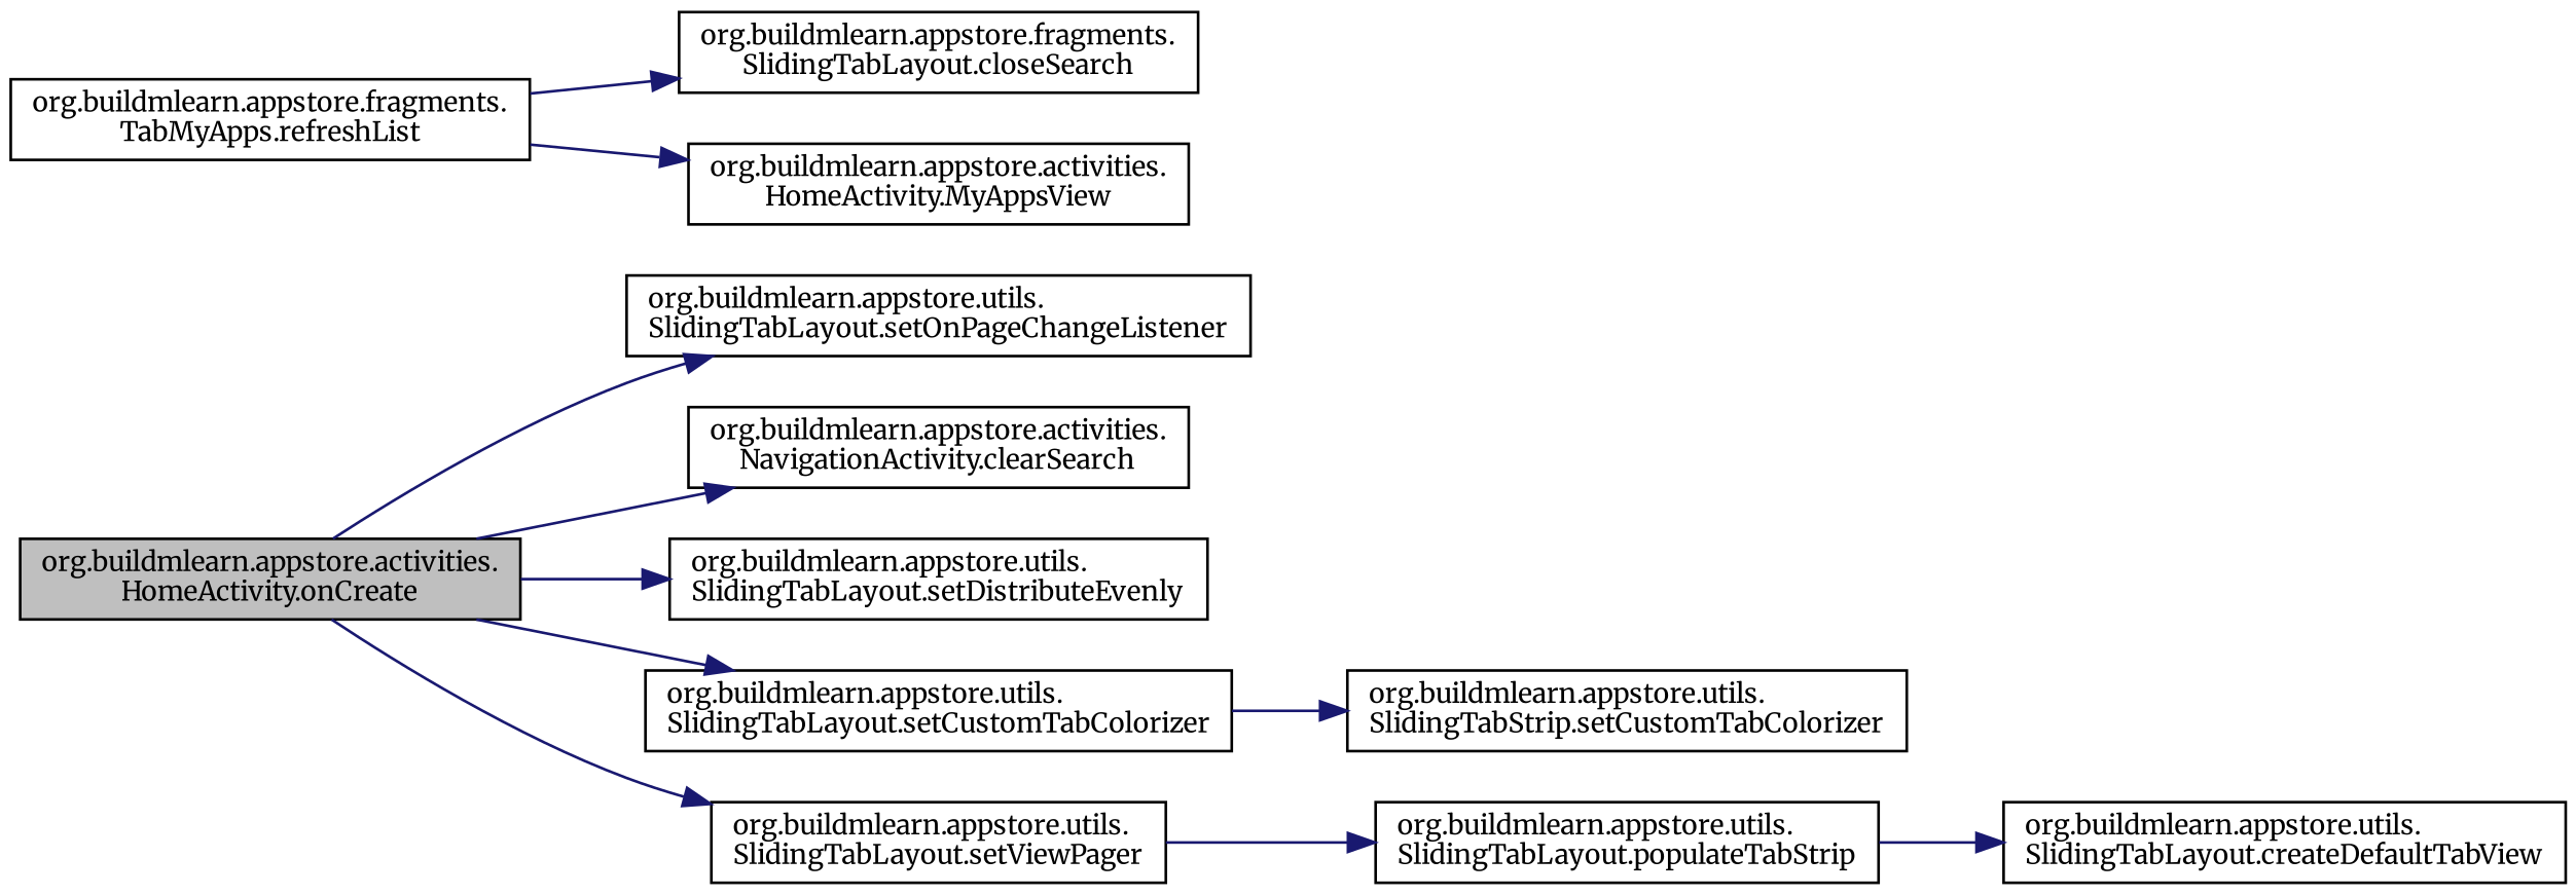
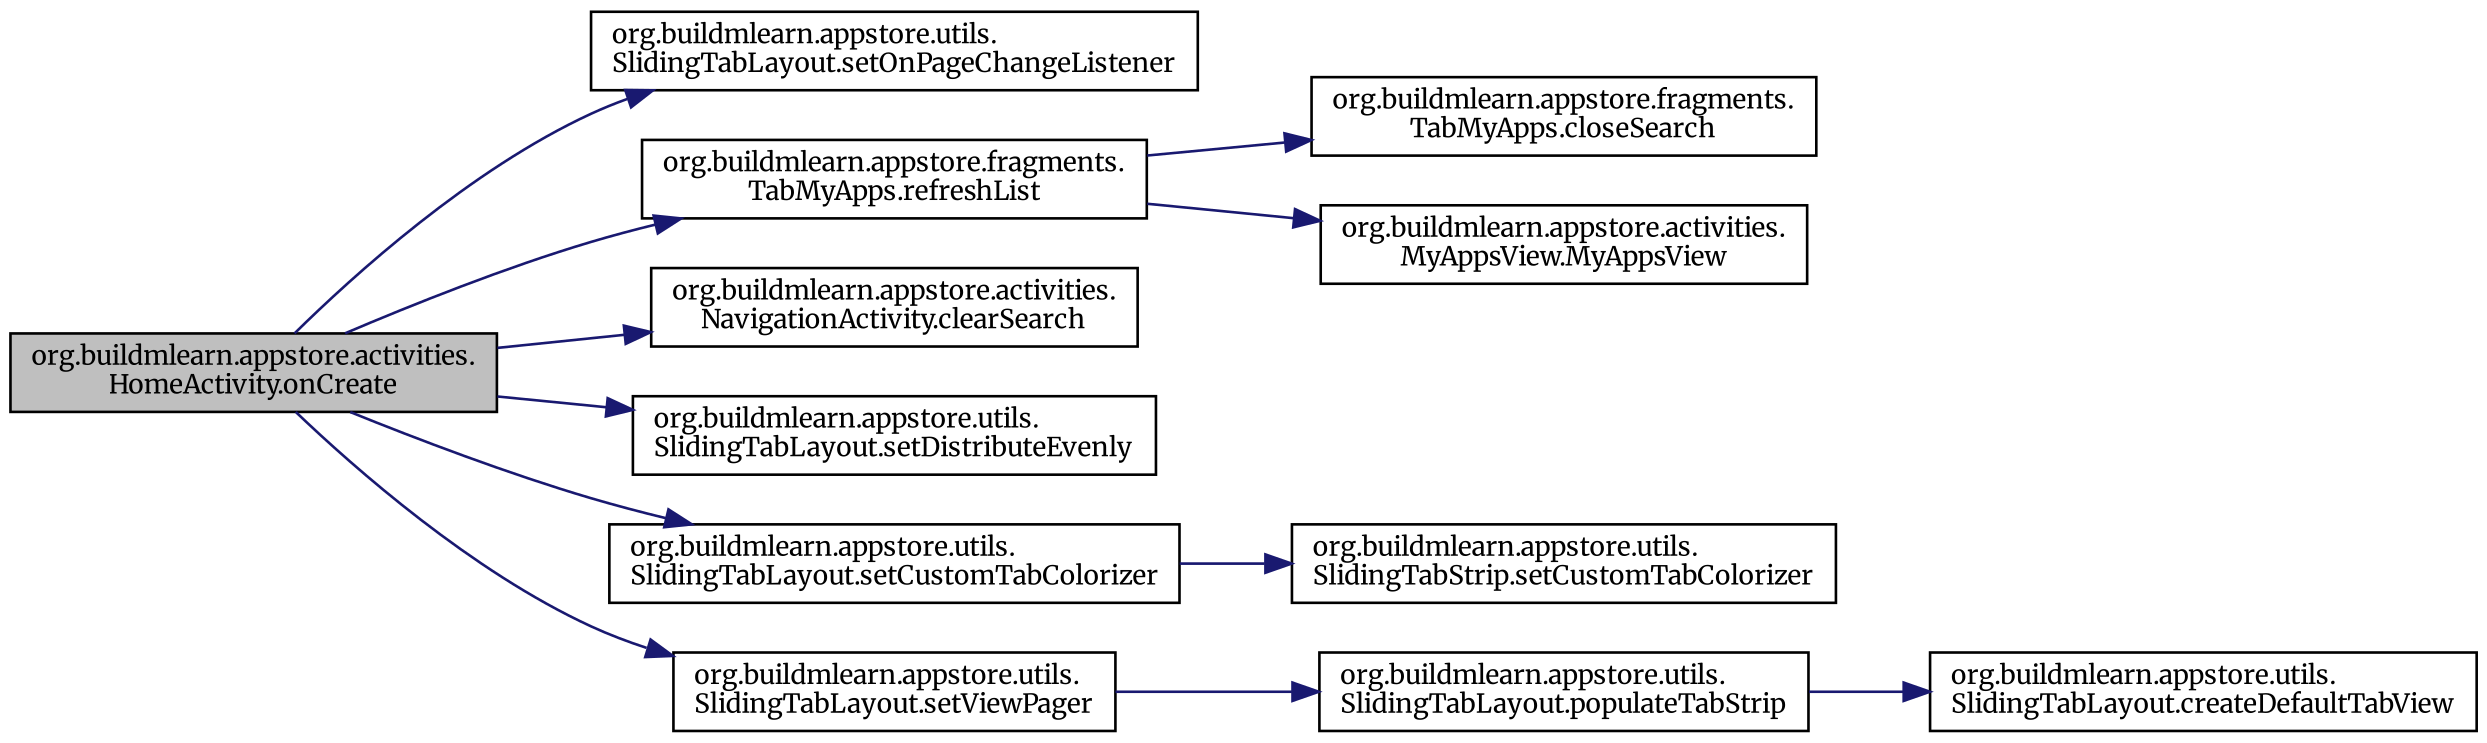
  digraph {
    fontname=Merriweather
    rankdir=LR
    node [color=black fontname=Merriweather fontsize=10 shape=record]
    edge [color=midnightblue fontname=Merriweather fontsize=10 labelfontname=Helvetica labelfontsize=10 style=solid]
    n1 [fillcolor=grey75 fontcolor=black height=0.2 label="org.buildmlearn.appstore.activities.\lHomeActivity.onCreate" style=filled width=0.4]
    n2 [height=0.2 label="org.buildmlearn.appstore.utils.\lSlidingTabLayout.setOnPageChangeListener" width=0.4]
    n3 [height=0.2 label="org.buildmlearn.appstore.fragments.\lTabMyApps.refreshList" width=0.4]
    n4 [height=0.2 label="org.buildmlearn.appstore.activities.\lNavigationActivity.clearSearch" width=0.4]
    n5 [height=0.2 label="org.buildmlearn.appstore.utils.\lSlidingTabLayout.setDistributeEvenly" width=0.4]
    n6 [height=0.2 label="org.buildmlearn.appstore.utils.\lSlidingTabLayout.setCustomTabColorizer" width=0.4]
    n7 [height=0.2 label="org.buildmlearn.appstore.utils.\lSlidingTabLayout.setViewPager" width=0.4]
-   n8 [height=0.2 label="org.buildmlearn.appstore.fragments.\lSlidingTabLayout.closeSearch" width=0.4]
-   n9 [height=0.2 label="org.buildmlearn.appstore.activities.\lHomeActivity.MyAppsView" width=0.4]
+   n8 [height=0.2 label="org.buildmlearn.appstore.fragments.\lTabMyApps.closeSearch" width=0.4]
+   n9 [height=0.2 label="org.buildmlearn.appstore.activities.\lMyAppsView.MyAppsView" width=0.4]
    n10 [height=0.2 label="org.buildmlearn.appstore.utils.\lSlidingTabStrip.setCustomTabColorizer" width=0.4]
    n11 [height=0.2 label="org.buildmlearn.appstore.utils.\lSlidingTabLayout.populateTabStrip" width=0.4]
    n12 [height=0.2 label="org.buildmlearn.appstore.utils.\lSlidingTabLayout.createDefaultTabView" width=0.4]
    n1 -> n2
+   n1 -> n3
    n1 -> n4
    n1 -> n5
    n1 -> n6
    n1 -> n7
    n3 -> n8
    n3 -> n9
    n6 -> n10
    n7 -> n11
    n11 -> n12
  }
